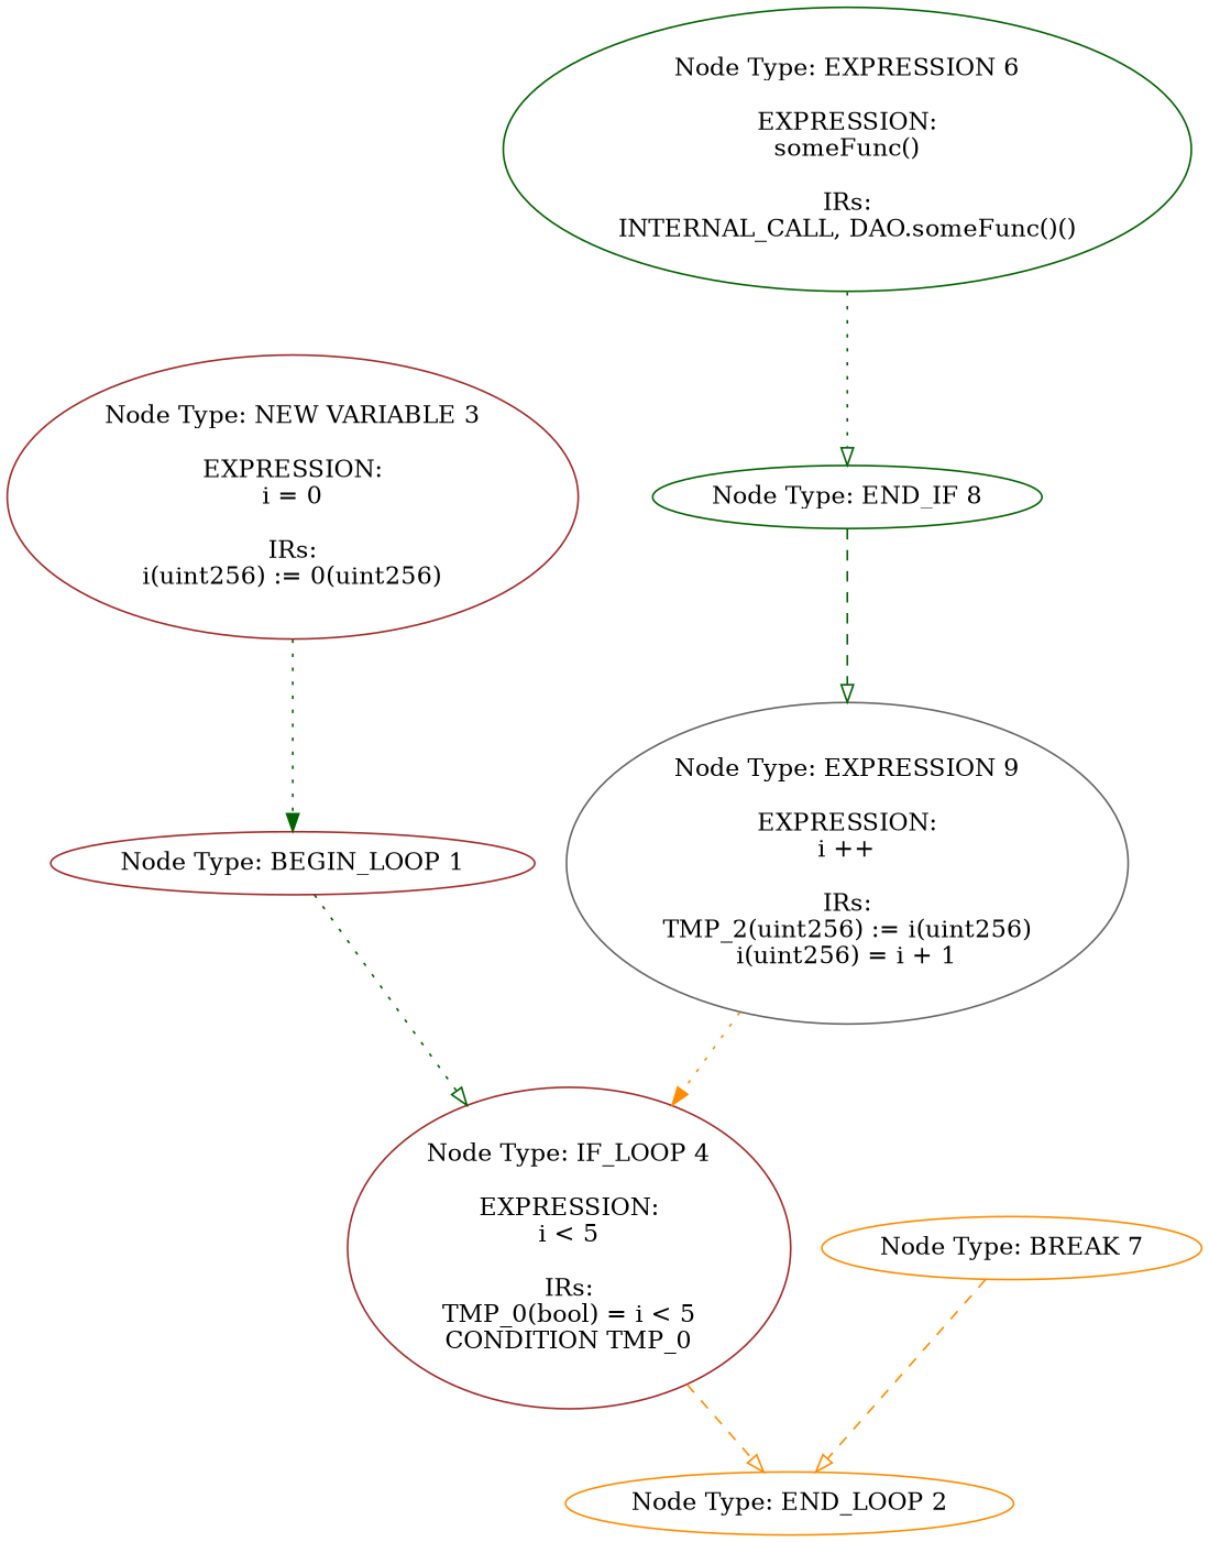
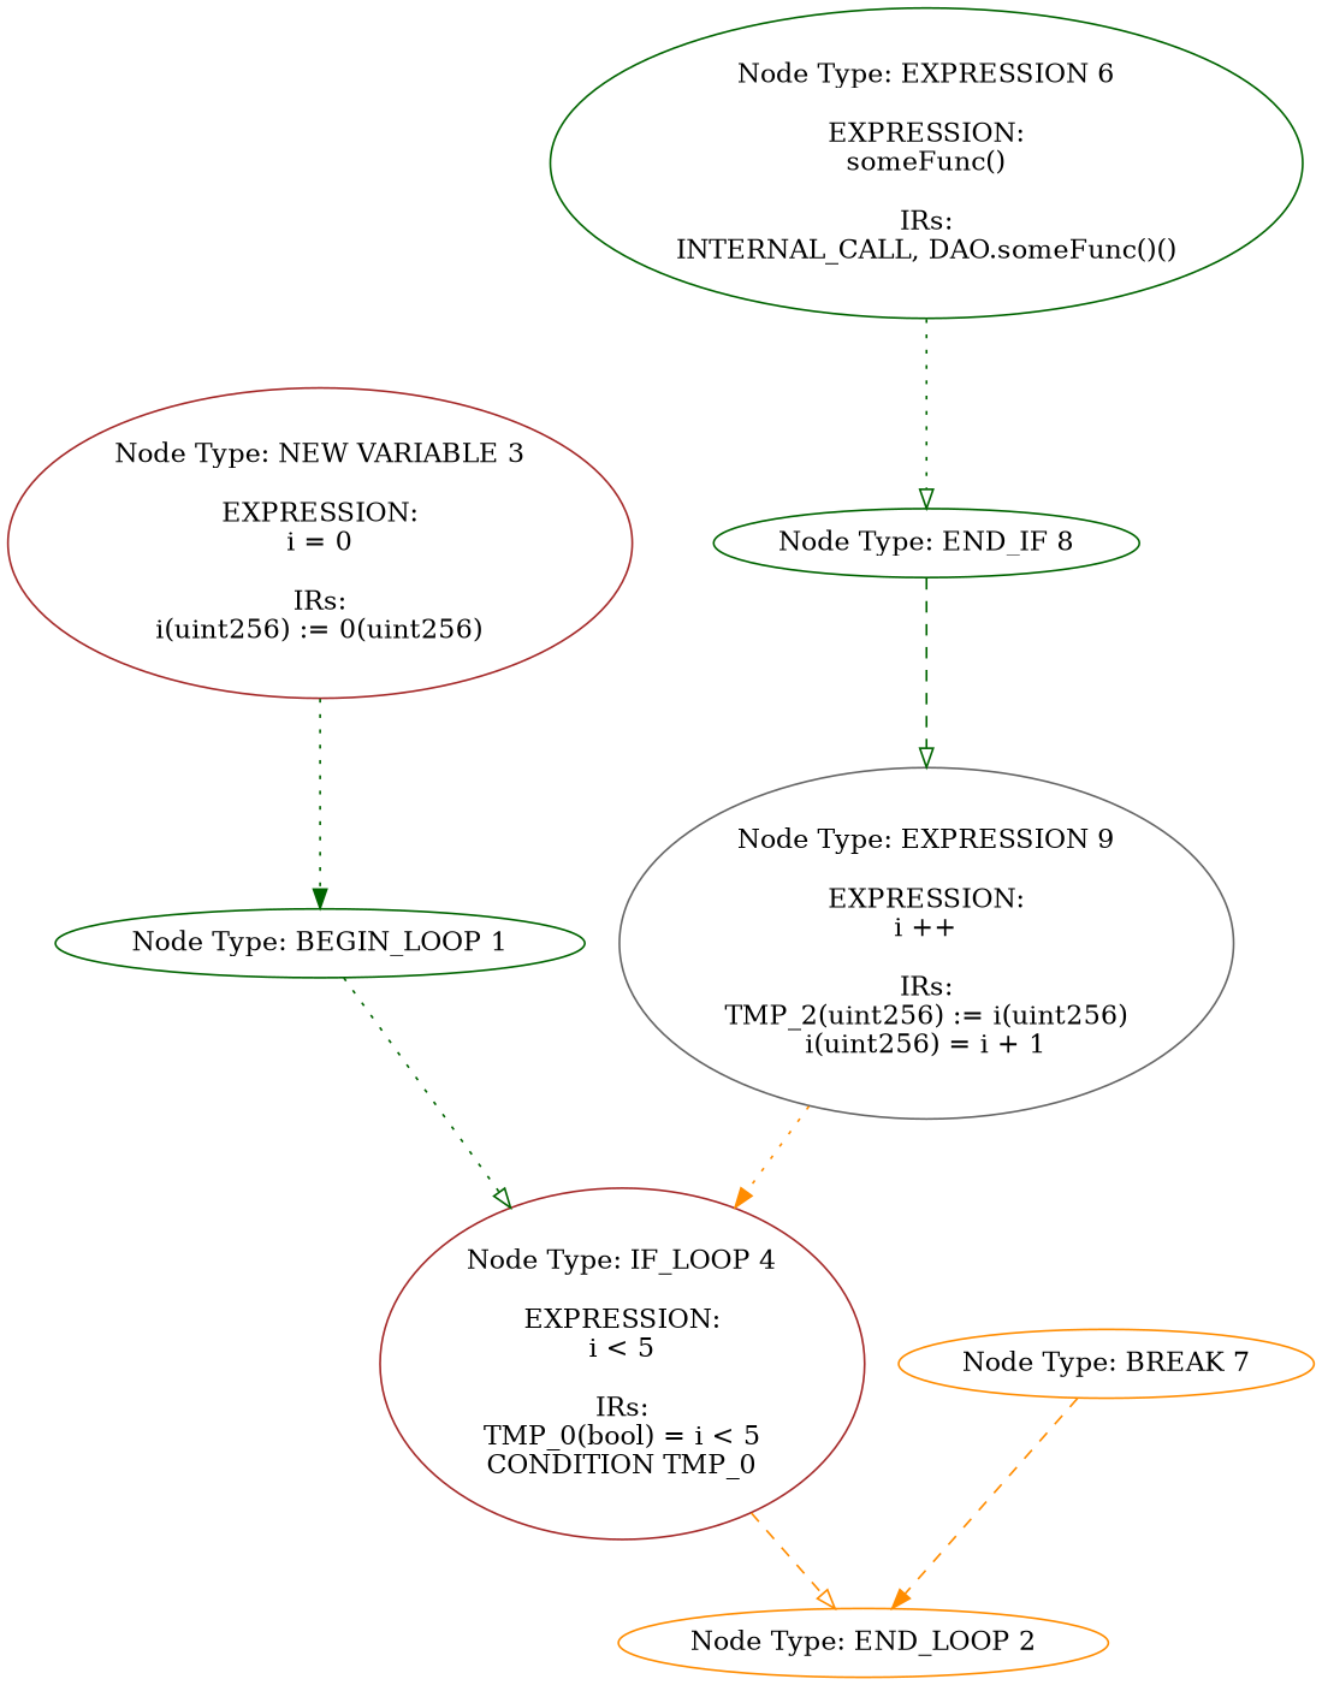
  digraph {
    node [color=darkgreen]
    edge [arrowhead=onormal color=darkgreen style=dotted]
    n1 [color=brown label="Node Type: NEW VARIABLE 3\n\nEXPRESSION:\ni = 0\n\nIRs:\ni(uint256) := 0(uint256)"]
-   n2 [color=brown label="Node Type: BEGIN_LOOP 1\n"]
+   n2 [label="Node Type: BEGIN_LOOP 1\n"]
    n3 [color=brown label="Node Type: IF_LOOP 4\n\nEXPRESSION:\ni < 5\n\nIRs:\nTMP_0(bool) = i < 5\nCONDITION TMP_0"]
    n4 [color=darkorange label="Node Type: END_LOOP 2\n"]
    n5 [label="Node Type: EXPRESSION 6\n\nEXPRESSION:\nsomeFunc()\n\nIRs:\nINTERNAL_CALL, DAO.someFunc()()"]
    n6 [label="Node Type: END_IF 8\n"]
    n7 [color=darkorange label="Node Type: BREAK 7\n"]
    n8 [color=gray40 label="Node Type: EXPRESSION 9\n\nEXPRESSION:\ni ++\n\nIRs:\nTMP_2(uint256) := i(uint256)\ni(uint256) = i + 1"]
    n1 -> n2 [arrowhead=normal]
    n2 -> n3
    n3 -> n4 [color=darkorange style=dashed]
    n5 -> n6
    n6 -> n8 [style=dashed]
-   n7 -> n4 [color=darkorange style=dashed]
+   n7 -> n4 [arrowhead=normal color=darkorange style=dashed]
    n8 -> n3 [arrowhead=normal color=darkorange]
  }
